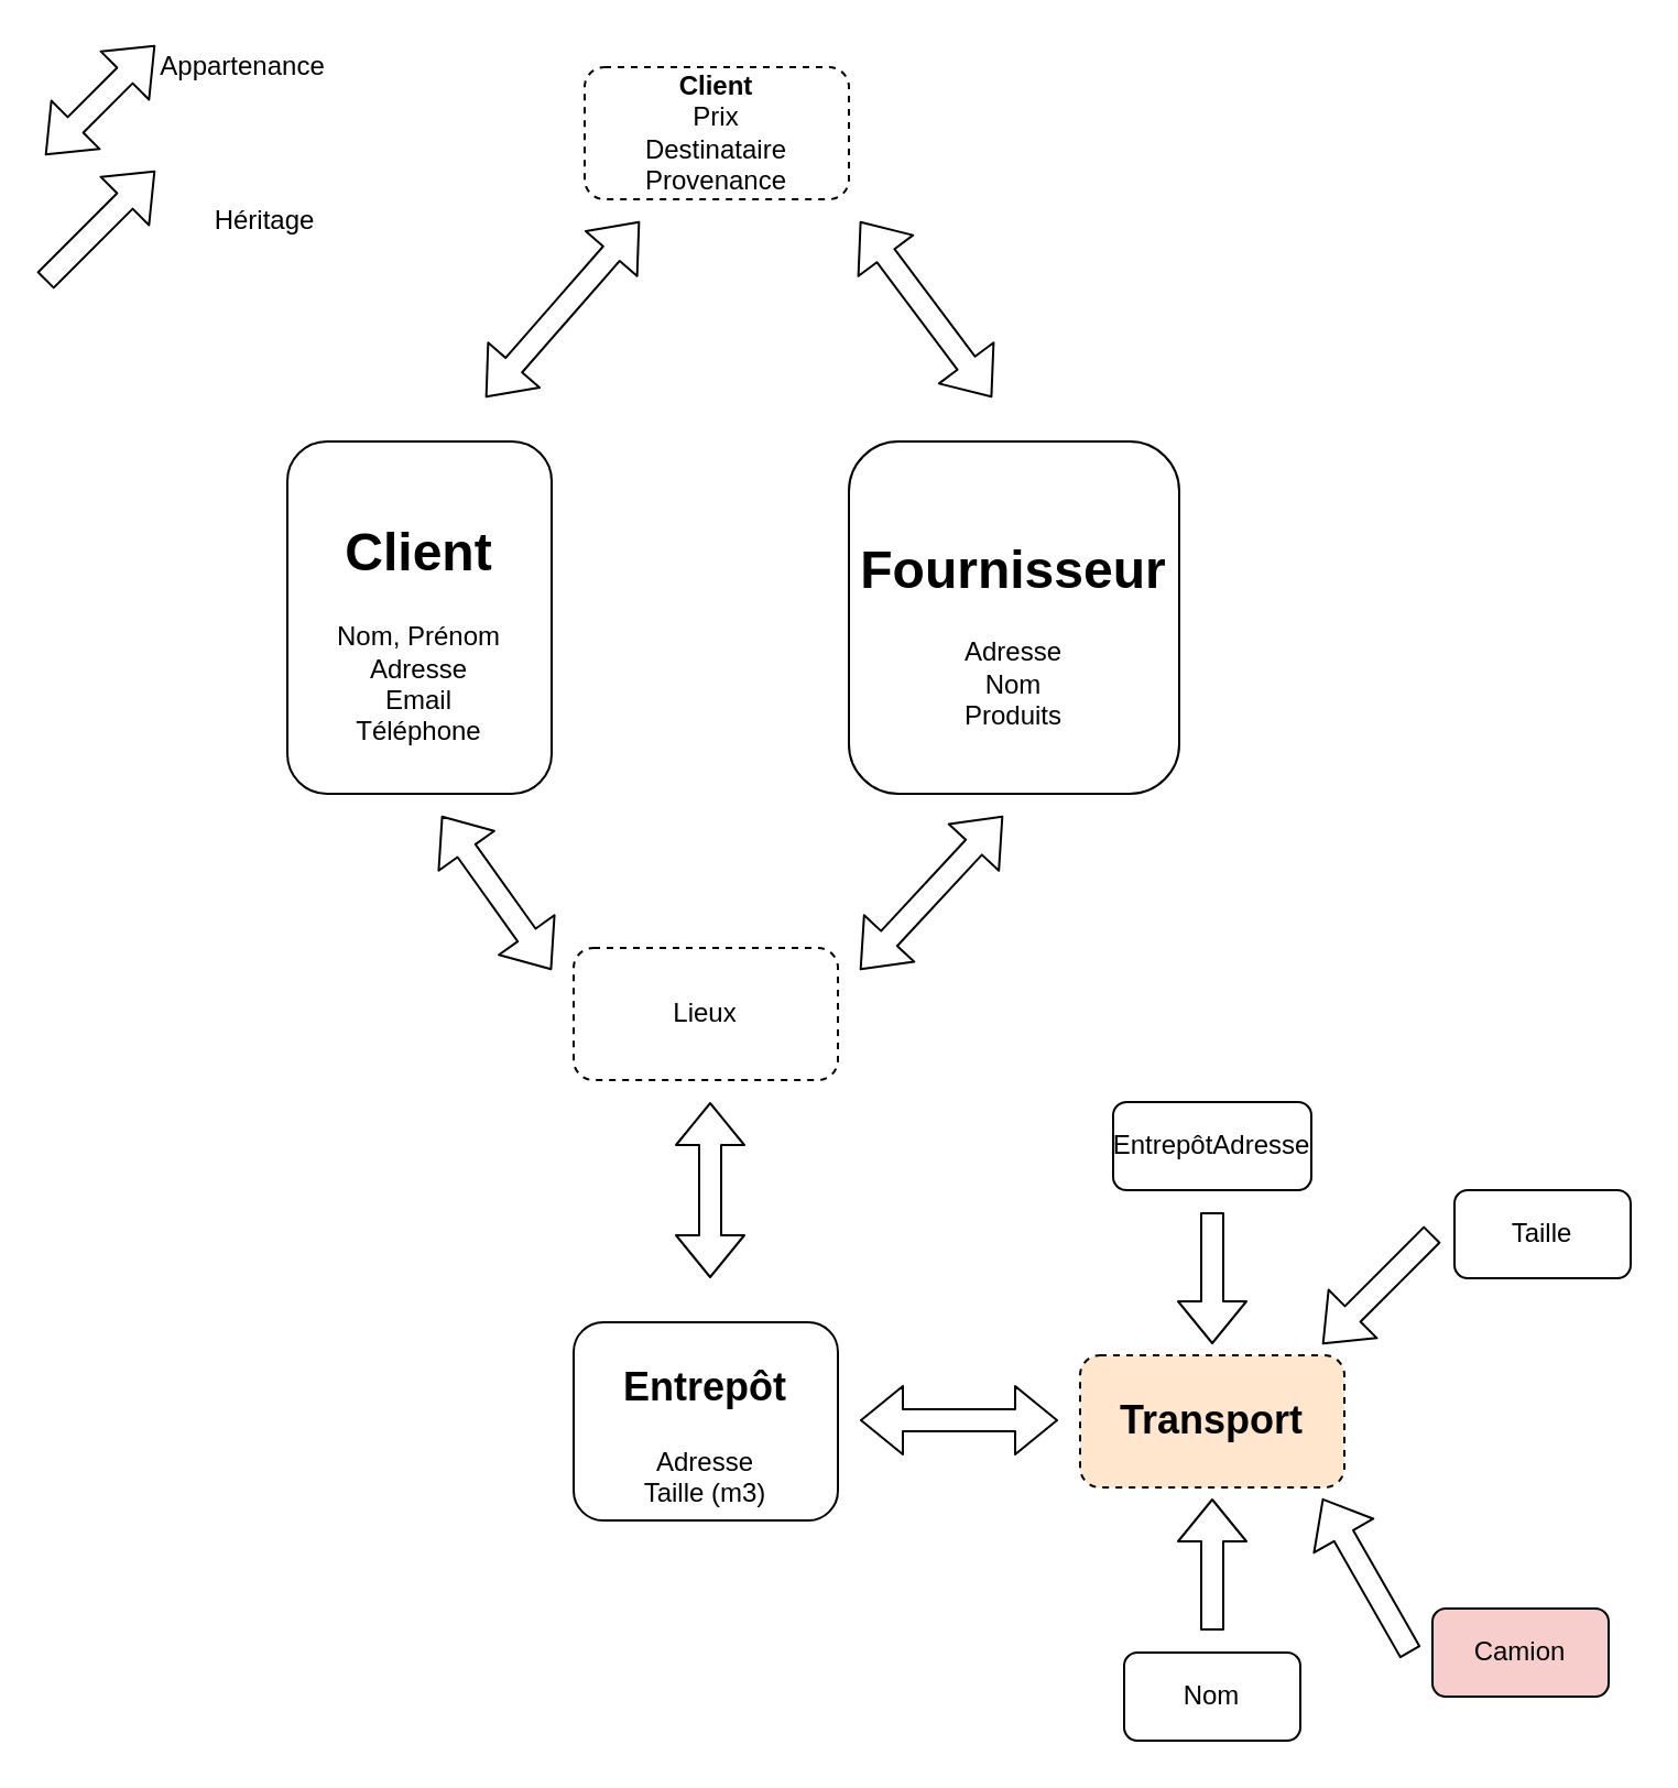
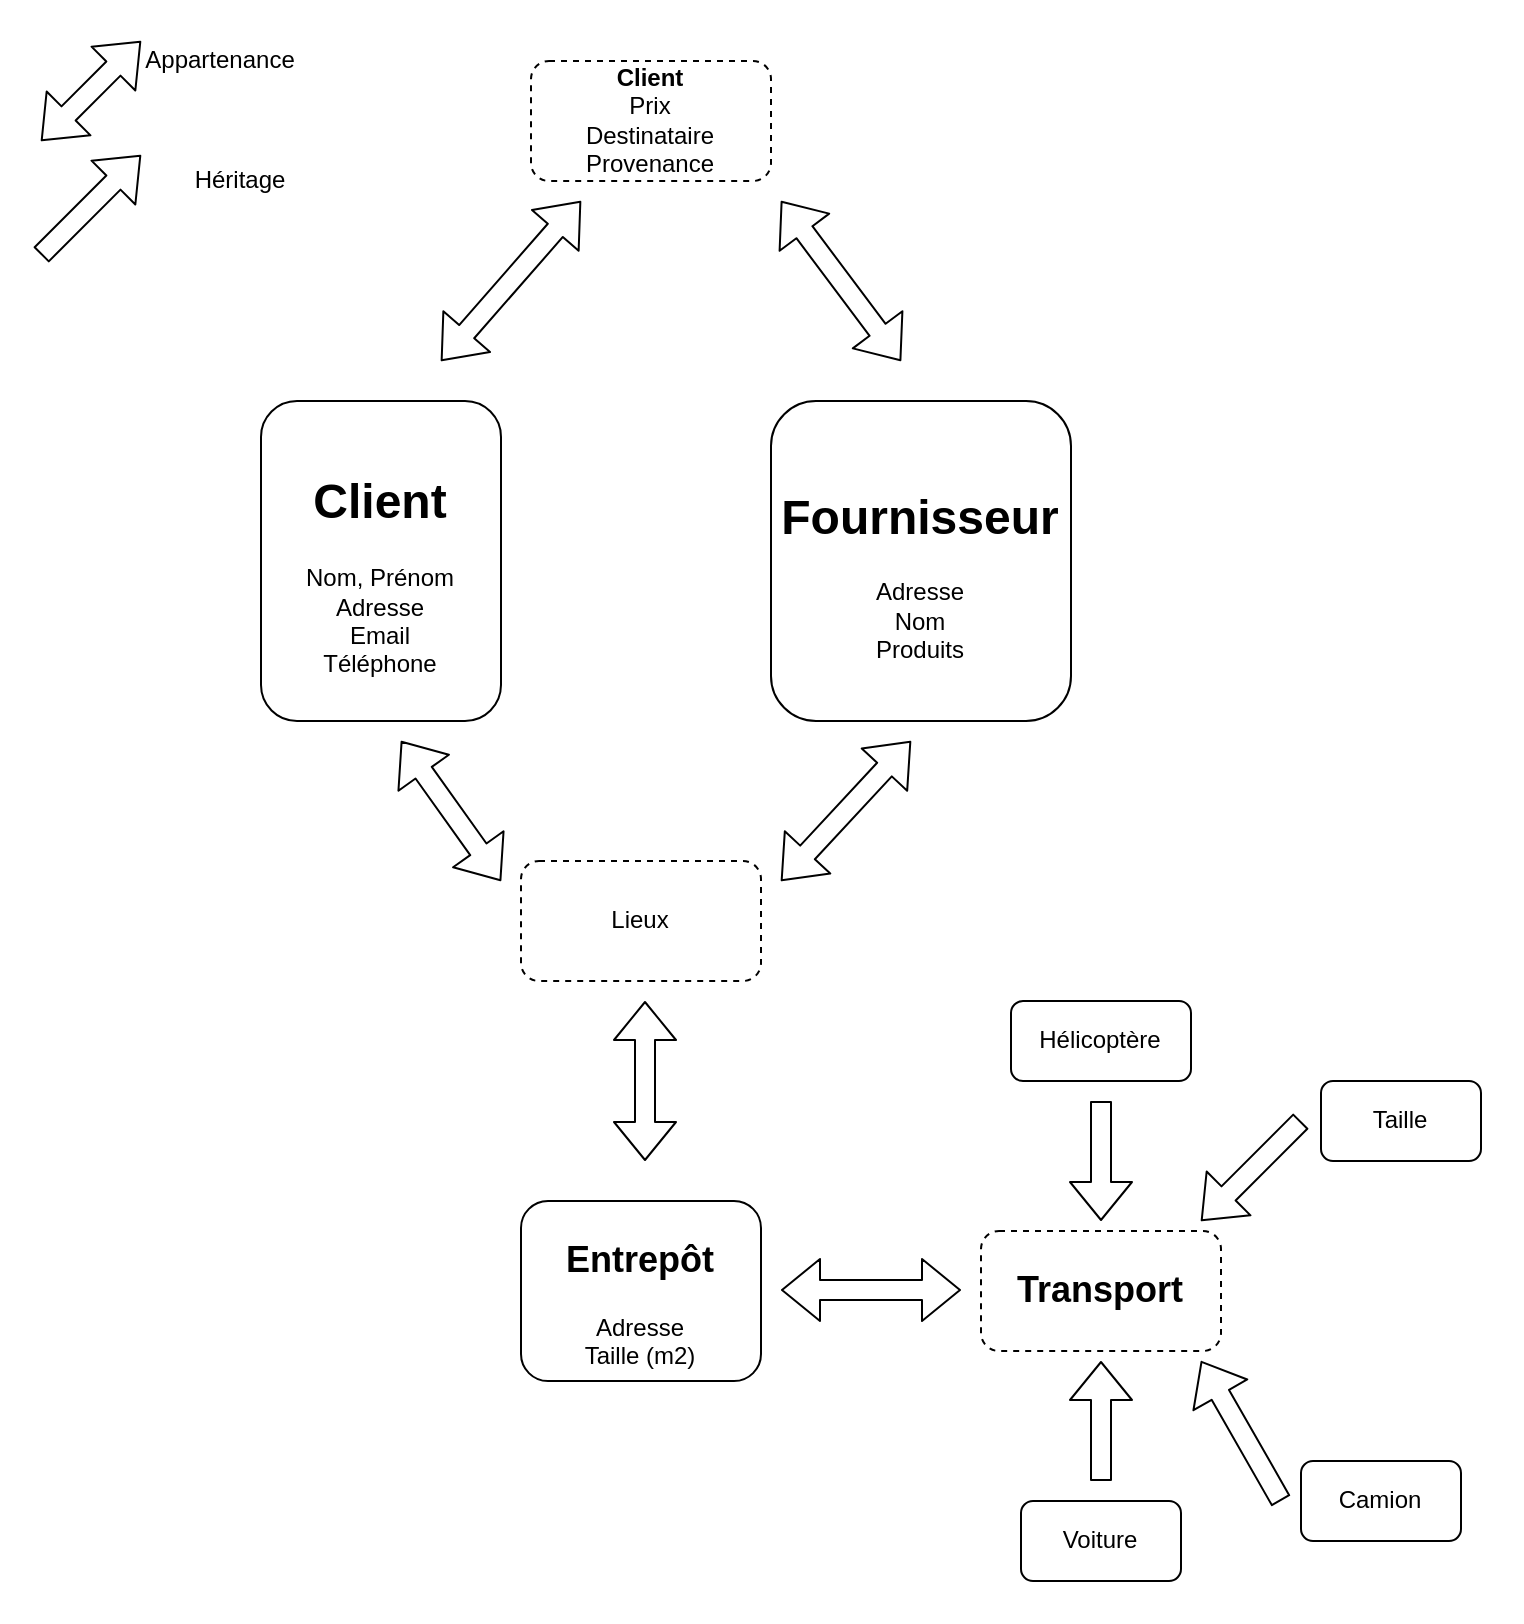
  <mxCell id="0" />
  <mxCell id="1" parent="0" />
  <mxCell id="2" value="&lt;b&gt;Client&lt;/b&gt;&lt;br&gt;Prix&lt;br&gt;Destinataire&lt;br&gt;Provenance" style="rounded=1;whiteSpace=wrap;html=1;dashed=1;" vertex="1" parent="1"><mxGeometry x="265" y="30" width="120" height="60" as="geometry" /></mxCell>
  <mxCell id="3" value="" style="shape=flexArrow;endArrow=classic;startArrow=classic;html=1;" edge="1" parent="1"><mxGeometry width="50" height="50" relative="1" as="geometry"><mxPoint x="220" y="180" as="sourcePoint" /><mxPoint x="290" y="100" as="targetPoint" /></mxGeometry></mxCell>
  <mxCell id="4" value="&lt;h1&gt;&lt;b&gt;Client&lt;/b&gt;&lt;/h1&gt;&lt;div&gt;Nom, Prénom&lt;/div&gt;&lt;div&gt;Adresse&lt;/div&gt;&lt;div&gt;Email&lt;/div&gt;&lt;div&gt;Téléphone&lt;/div&gt;" style="rounded=1;whiteSpace=wrap;html=1;" vertex="1" parent="1"><mxGeometry x="130" y="200" width="120" height="160" as="geometry" /></mxCell>
  <mxCell id="5" value="" style="shape=flexArrow;endArrow=classic;startArrow=classic;html=1;" edge="1" parent="1"><mxGeometry width="50" height="50" relative="1" as="geometry"><mxPoint x="450" y="180" as="sourcePoint" /><mxPoint x="390" y="100" as="targetPoint" /></mxGeometry></mxCell>
  <mxCell id="6" value="&lt;h1&gt;Fournisseur&lt;/h1&gt;&lt;div&gt;Adresse&lt;/div&gt;&lt;div&gt;Nom&lt;/div&gt;&lt;div&gt;Produits&lt;/div&gt;" style="rounded=1;whiteSpace=wrap;html=1;" vertex="1" parent="1"><mxGeometry x="385" y="200" width="150" height="160" as="geometry" /></mxCell>
  <mxCell id="7" value="Lieux" style="rounded=1;whiteSpace=wrap;html=1;dashed=1;" vertex="1" parent="1"><mxGeometry x="260" y="430" width="120" height="60" as="geometry" /></mxCell>
  <mxCell id="8" value="" style="shape=flexArrow;endArrow=classic;startArrow=classic;html=1;" edge="1" parent="1"><mxGeometry width="50" height="50" relative="1" as="geometry"><mxPoint x="250" y="440" as="sourcePoint" /><mxPoint x="200" y="370" as="targetPoint" /></mxGeometry></mxCell>
  <mxCell id="9" value="" style="shape=flexArrow;endArrow=classic;startArrow=classic;html=1;" edge="1" parent="1"><mxGeometry width="50" height="50" relative="1" as="geometry"><mxPoint x="390" y="440" as="sourcePoint" /><mxPoint x="455" y="370" as="targetPoint" /></mxGeometry></mxCell>
  <mxCell id="10" value="" style="shape=flexArrow;endArrow=classic;startArrow=classic;html=1;" edge="1" parent="1"><mxGeometry width="50" height="50" relative="1" as="geometry"><mxPoint x="322" y="580" as="sourcePoint" /><mxPoint x="322" y="500" as="targetPoint" /></mxGeometry></mxCell>
- <mxCell id="11" value="&lt;h2&gt;&lt;b&gt;Entrepôt&lt;/b&gt;&lt;/h2&gt;Adresse&lt;br&gt;Taille (m3)" style="rounded=1;whiteSpace=wrap;html=1;" vertex="1" parent="1"><mxGeometry x="260" y="600" width="120" height="90" as="geometry" /></mxCell>
+ <mxCell id="11" value="&lt;h2&gt;&lt;b&gt;Entrepôt&lt;/b&gt;&lt;/h2&gt;Adresse&lt;br&gt;Taille (m2)" style="rounded=1;whiteSpace=wrap;html=1;" vertex="1" parent="1"><mxGeometry x="260" y="600" width="120" height="90" as="geometry" /></mxCell>
  <mxCell id="12" value="" style="shape=flexArrow;endArrow=classic;startArrow=classic;html=1;" edge="1" parent="1"><mxGeometry width="50" height="50" relative="1" as="geometry"><mxPoint x="390" y="644.5" as="sourcePoint" /><mxPoint x="480" y="644.5" as="targetPoint" /></mxGeometry></mxCell>
- <mxCell id="13" value="&lt;h2&gt;Transport&lt;/h2&gt;" style="rounded=1;whiteSpace=wrap;html=1;dashed=1;fillColor=#ffe6cc;" vertex="1" parent="1"><mxGeometry x="490" y="615" width="120" height="60" as="geometry" /></mxCell>
- <mxCell id="14" value="EntrepôtAdresse" style="rounded=1;whiteSpace=wrap;html=1;" vertex="1" parent="1"><mxGeometry x="505" y="500" width="90" height="40" as="geometry" /></mxCell>
+ <mxCell id="13" value="&lt;h2&gt;Transport&lt;/h2&gt;" style="rounded=1;whiteSpace=wrap;html=1;dashed=1;" vertex="1" parent="1"><mxGeometry x="490" y="615" width="120" height="60" as="geometry" /></mxCell>
+ <mxCell id="14" value="Hélicoptère" style="rounded=1;whiteSpace=wrap;html=1;" vertex="1" parent="1"><mxGeometry x="505" y="500" width="90" height="40" as="geometry" /></mxCell>
  <mxCell id="15" value="Taille" style="rounded=1;whiteSpace=wrap;html=1;" vertex="1" parent="1"><mxGeometry x="660" y="540" width="80" height="40" as="geometry" /></mxCell>
- <mxCell id="16" value="Camion" style="rounded=1;whiteSpace=wrap;html=1;fillColor=#f8cecc;" vertex="1" parent="1"><mxGeometry x="650" y="730" width="80" height="40" as="geometry" /></mxCell>
- <mxCell id="17" value="Nom" style="rounded=1;whiteSpace=wrap;html=1;" vertex="1" parent="1"><mxGeometry x="510" y="750" width="80" height="40" as="geometry" /></mxCell>
+ <mxCell id="16" value="Camion" style="rounded=1;whiteSpace=wrap;html=1;" vertex="1" parent="1"><mxGeometry x="650" y="730" width="80" height="40" as="geometry" /></mxCell>
+ <mxCell id="17" value="Voiture" style="rounded=1;whiteSpace=wrap;html=1;" vertex="1" parent="1"><mxGeometry x="510" y="750" width="80" height="40" as="geometry" /></mxCell>
  <mxCell id="18" value="" style="shape=flexArrow;endArrow=classic;startArrow=classic;html=1;" edge="1" parent="1"><mxGeometry width="50" height="50" relative="1" as="geometry"><mxPoint x="20" y="70" as="sourcePoint" /><mxPoint x="70" y="20" as="targetPoint" /></mxGeometry></mxCell>
  <mxCell id="19" value="Appartenance" style="text;html=1;strokeColor=none;fillColor=none;align=center;verticalAlign=middle;whiteSpace=wrap;rounded=0;" vertex="1" parent="1"><mxGeometry x="90" y="20" width="40" height="20" as="geometry" /></mxCell>
  <mxCell id="20" value="" style="shape=flexArrow;endArrow=classic;html=1;" edge="1" parent="1"><mxGeometry width="50" height="50" relative="1" as="geometry"><mxPoint x="650" y="560" as="sourcePoint" /><mxPoint x="600" y="610" as="targetPoint" /></mxGeometry></mxCell>
  <mxCell id="21" value="" style="shape=flexArrow;endArrow=classic;html=1;" edge="1" parent="1"><mxGeometry width="50" height="50" relative="1" as="geometry"><mxPoint x="550" y="550" as="sourcePoint" /><mxPoint x="550" y="610" as="targetPoint" /></mxGeometry></mxCell>
  <mxCell id="22" value="" style="shape=flexArrow;endArrow=classic;html=1;" edge="1" parent="1"><mxGeometry width="50" height="50" relative="1" as="geometry"><mxPoint x="550" y="740" as="sourcePoint" /><mxPoint x="550" y="680" as="targetPoint" /></mxGeometry></mxCell>
  <mxCell id="23" value="" style="shape=flexArrow;endArrow=classic;html=1;" edge="1" parent="1"><mxGeometry width="50" height="50" relative="1" as="geometry"><mxPoint x="640" y="750" as="sourcePoint" /><mxPoint x="600" y="680" as="targetPoint" /></mxGeometry></mxCell>
  <mxCell id="24" value="" style="shape=flexArrow;endArrow=classic;html=1;" edge="1" parent="1"><mxGeometry width="50" height="50" relative="1" as="geometry"><mxPoint x="20" y="127" as="sourcePoint" /><mxPoint x="70" y="77" as="targetPoint" /></mxGeometry></mxCell>
- <mxCell id="25" value="Héritage" style="text;html=1;strokeColor=none;fillColor=none;align=center;verticalAlign=middle;whiteSpace=wrap;rounded=0;" vertex="1" parent="1"><mxGeometry x="100" y="90" width="40" height="20" as="geometry" /></mxCell>
+ <mxCell id="25" value="Héritage" style="text;html=1;strokeColor=none;fillColor=none;align=center;verticalAlign=middle;whiteSpace=wrap;rounded=0;" vertex="1" parent="1"><mxGeometry x="100" y="80" width="40" height="20" as="geometry" /></mxCell>
